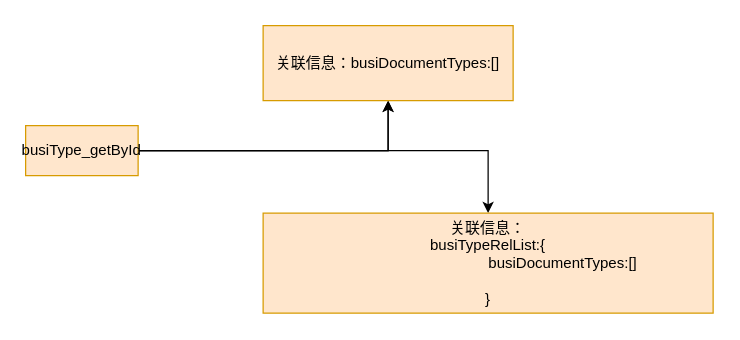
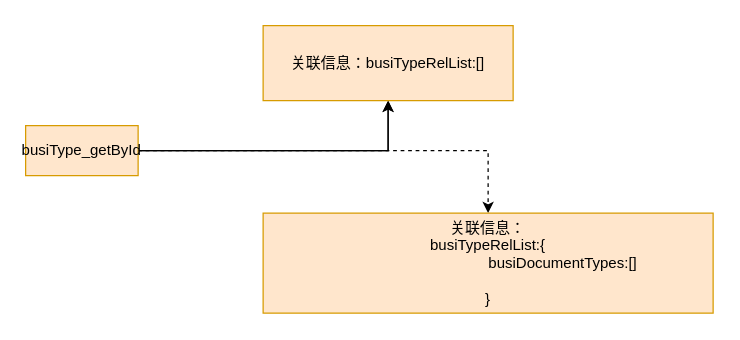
  <mxCell id="0" />
  <mxCell id="1" parent="0" />
  <mxCell id="2" value="" style="edgeStyle=orthogonalEdgeStyle;rounded=0;orthogonalLoop=1;jettySize=auto;html=1;" edge="1" parent="1" source="5" target="6"><mxGeometry relative="1" as="geometry" /></mxCell>
  <mxCell id="3" value="" style="edgeStyle=orthogonalEdgeStyle;rounded=0;orthogonalLoop=1;jettySize=auto;html=1;" edge="1" parent="1" source="5" target="6"><mxGeometry relative="1" as="geometry" /></mxCell>
- <mxCell id="4" value="" style="edgeStyle=orthogonalEdgeStyle;rounded=0;orthogonalLoop=1;jettySize=auto;html=1;" edge="1" parent="1" source="5" target="7"><mxGeometry relative="1" as="geometry" /></mxCell>
+ <mxCell id="4" value="" style="edgeStyle=orthogonalEdgeStyle;rounded=0;orthogonalLoop=1;jettySize=auto;html=1;dashed=1;" edge="1" parent="1" source="5" target="7"><mxGeometry relative="1" as="geometry" /></mxCell>
  <mxCell id="5" value="busiType_getById" style="text;html=1;align=center;verticalAlign=middle;whiteSpace=wrap;rounded=0;fillColor=#ffe6cc;strokeColor=#d79b00;" vertex="1" parent="1"><mxGeometry x="20" y="100" width="90" height="40" as="geometry" /></mxCell>
- <mxCell id="6" value="关联信息：busiDocumentTypes:[]" style="whiteSpace=wrap;html=1;fillColor=#ffe6cc;strokeColor=#d79b00;gradientColor=none;rounded=0;" vertex="1" parent="1"><mxGeometry x="210" y="20" width="200" height="60" as="geometry" /></mxCell>
+ <mxCell id="6" value="关联信息：busiTypeRelList:[]" style="whiteSpace=wrap;html=1;fillColor=#ffe6cc;strokeColor=#d79b00;gradientColor=none;rounded=0;" vertex="1" parent="1"><mxGeometry x="210" y="20" width="200" height="60" as="geometry" /></mxCell>
  <mxCell id="7" value="关联信息：&lt;div&gt;busiTypeRelList:{&lt;/div&gt;&lt;div&gt;&amp;nbsp; &amp;nbsp; &amp;nbsp; &amp;nbsp; &amp;nbsp; &amp;nbsp; &amp;nbsp; &amp;nbsp; &amp;nbsp; &amp;nbsp; &amp;nbsp; &amp;nbsp; &amp;nbsp; &amp;nbsp; &amp;nbsp; &amp;nbsp; &amp;nbsp; &amp;nbsp; busiDocumentTypes:[]&lt;br&gt;&lt;/div&gt;&lt;div&gt;&lt;br&gt;&lt;/div&gt;&lt;div&gt;}&lt;/div&gt;" style="whiteSpace=wrap;html=1;fillColor=#ffe6cc;strokeColor=#d79b00;gradientColor=none;rounded=0;" vertex="1" parent="1"><mxGeometry x="210" y="170" width="360" height="80" as="geometry" /></mxCell>
